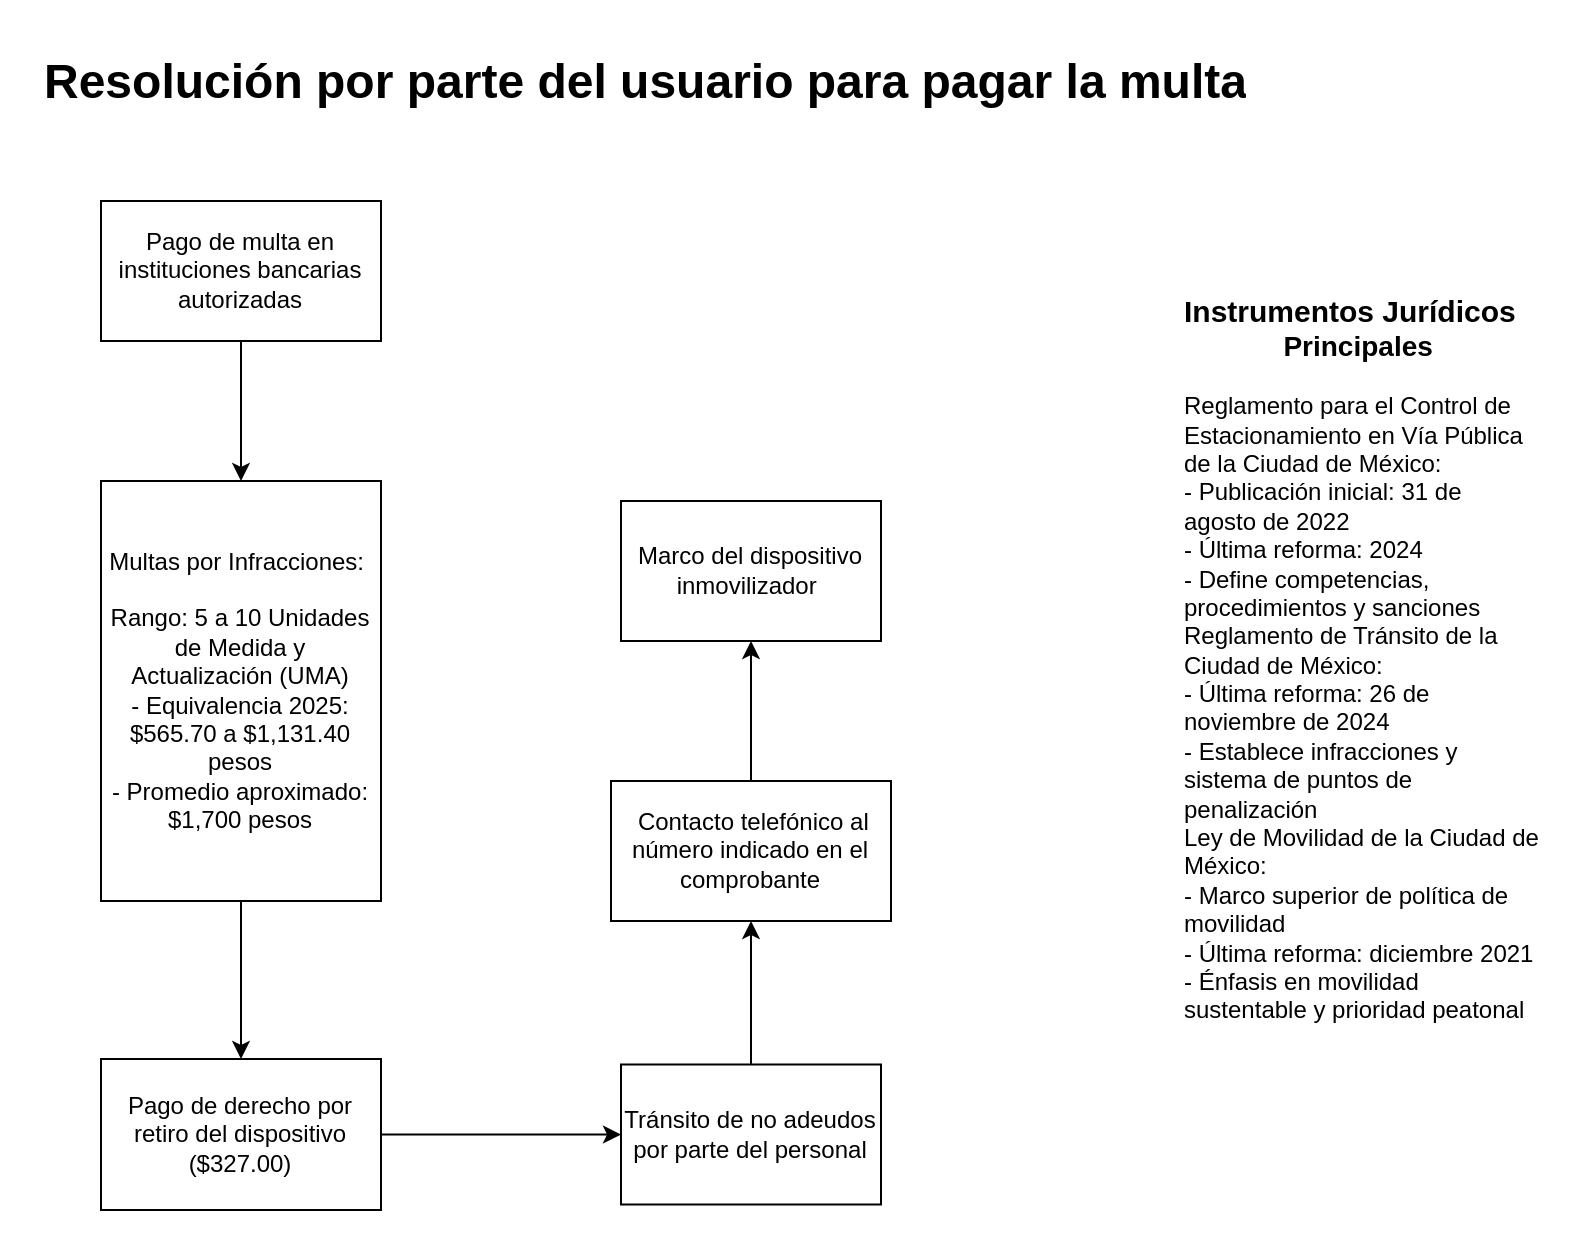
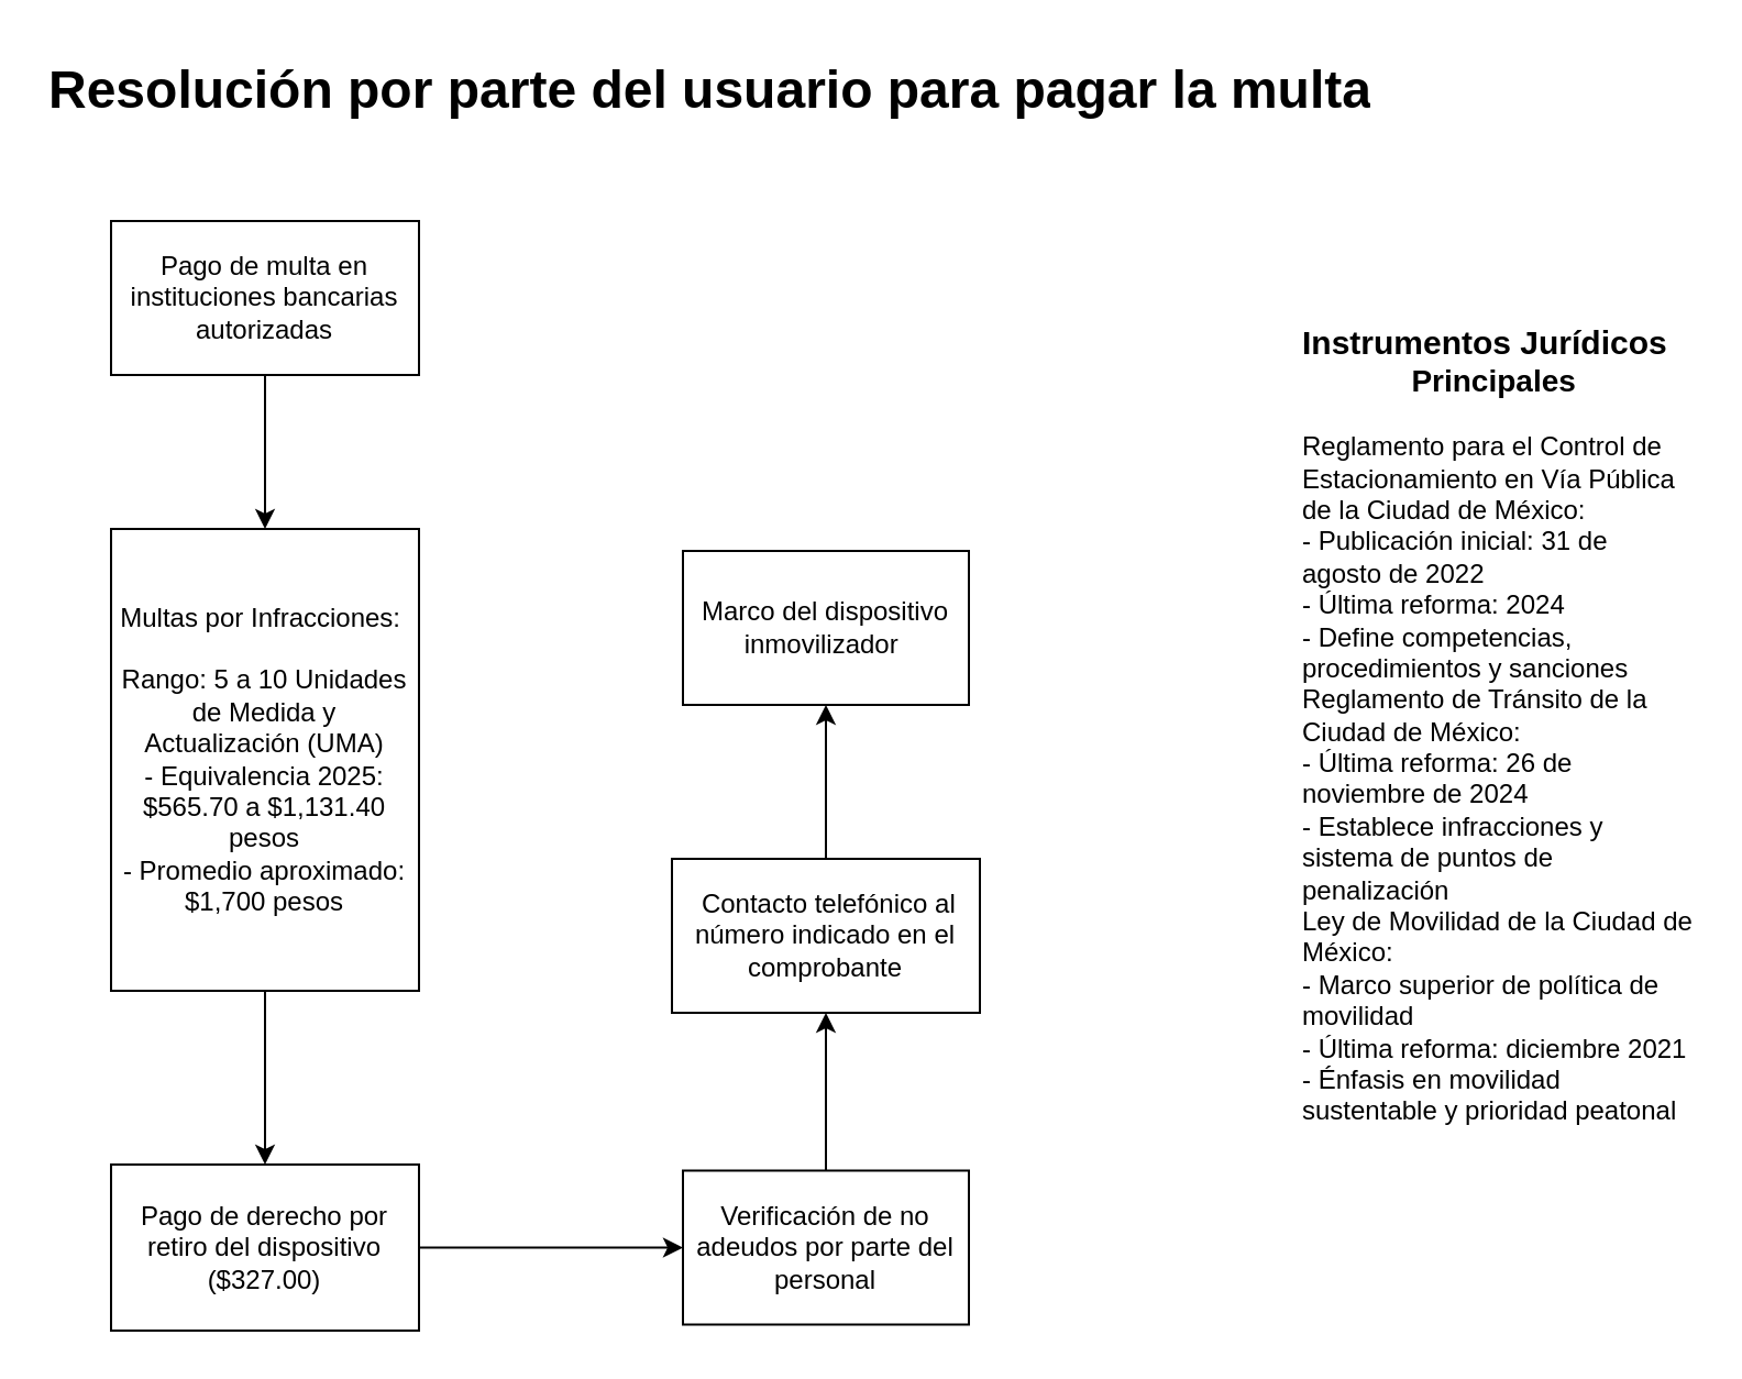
  <mxCell id="0" />
  <mxCell id="1" parent="0" />
  <mxCell id="2" value="&lt;h1 style=&quot;margin-top: 0px;&quot;&gt;Resolución por parte del usuario para pagar la multa&lt;/h1&gt;" style="text;html=1;whiteSpace=wrap;overflow=hidden;rounded=0;" vertex="1" parent="1"><mxGeometry x="20" width="620" height="40" as="geometry" y="20" /></mxCell>
  <mxCell id="3" value="Pago de multa en instituciones bancarias autorizadas" style="rounded=0;whiteSpace=wrap;html=1;" vertex="1" parent="1"><mxGeometry x="50" y="100" width="140" height="70" as="geometry" /></mxCell>
  <mxCell id="4" value="Pago de derecho por retiro del dispositivo ($327.00)" style="rounded=0;whiteSpace=wrap;html=1;" vertex="1" parent="1"><mxGeometry x="50" y="529" width="140" height="75.5" as="geometry" /></mxCell>
  <mxCell id="5" value="&amp;nbsp;Contacto telefónico al número indicado en el comprobante" style="rounded=0;whiteSpace=wrap;html=1;" vertex="1" parent="1"><mxGeometry x="305" y="390" width="140" height="70" as="geometry" /></mxCell>
- <mxCell id="6" value="Tránsito de no adeudos por parte del personal" style="rounded=0;whiteSpace=wrap;html=1;" vertex="1" parent="1"><mxGeometry x="310" y="531.75" width="130" height="70" as="geometry" /></mxCell>
+ <mxCell id="6" value="Verificación de no adeudos por parte del personal" style="rounded=0;whiteSpace=wrap;html=1;" vertex="1" parent="1"><mxGeometry x="310" y="531.75" width="130" height="70" as="geometry" /></mxCell>
  <mxCell id="7" value="Marco del dispositivo inmovilizador&amp;nbsp;" style="rounded=0;whiteSpace=wrap;html=1;" vertex="1" parent="1"><mxGeometry x="310" y="250" width="130" height="70" as="geometry" /></mxCell>
  <mxCell id="8" value="Multas por Infracciones:&amp;nbsp;&lt;div&gt;&lt;br&gt;&lt;/div&gt;&lt;div&gt;Rango: 5 a 10 Unidades de Medida y Actualización (UMA)&lt;br/&gt;- Equivalencia 2025: $565.70 a $1,131.40 pesos&lt;br/&gt;- Promedio aproximado: $1,700 pesos&lt;/div&gt;" style="rounded=0;whiteSpace=wrap;html=1;" vertex="1" parent="1"><mxGeometry x="50" y="240" width="140" height="210" as="geometry" /></mxCell>
  <mxCell id="9" value="" style="endArrow=classic;html=1;rounded=0;exitX=0.5;exitY=1;exitDx=0;exitDy=0;entryX=0.5;entryY=0;entryDx=0;entryDy=0;" edge="1" parent="1" source="3" target="8"><mxGeometry width="50" height="50" relative="1" as="geometry"><mxPoint x="400" y="390" as="sourcePoint" /><mxPoint x="120" y="230" as="targetPoint" /></mxGeometry></mxCell>
  <mxCell id="10" value="" style="endArrow=classic;html=1;rounded=0;exitX=0.5;exitY=1;exitDx=0;exitDy=0;entryX=0.5;entryY=0;entryDx=0;entryDy=0;" edge="1" parent="1" source="8" target="4"><mxGeometry width="50" height="50" relative="1" as="geometry"><mxPoint x="400" y="490" as="sourcePoint" /><mxPoint x="450" y="440" as="targetPoint" /></mxGeometry></mxCell>
  <mxCell id="11" value="" style="endArrow=classic;html=1;rounded=0;exitX=1;exitY=0.5;exitDx=0;exitDy=0;entryX=0;entryY=0.5;entryDx=0;entryDy=0;" edge="1" parent="1" source="4" target="6"><mxGeometry width="50" height="50" relative="1" as="geometry"><mxPoint x="400" y="490" as="sourcePoint" /><mxPoint x="450" y="440" as="targetPoint" /></mxGeometry></mxCell>
  <mxCell id="12" value="" style="endArrow=classic;html=1;rounded=0;exitX=0.5;exitY=0;exitDx=0;exitDy=0;entryX=0.5;entryY=1;entryDx=0;entryDy=0;" edge="1" parent="1" source="6" target="5"><mxGeometry width="50" height="50" relative="1" as="geometry"><mxPoint x="400" y="490" as="sourcePoint" /><mxPoint x="450" y="440" as="targetPoint" /></mxGeometry></mxCell>
  <mxCell id="13" value="" style="endArrow=classic;html=1;rounded=0;exitX=0.5;exitY=0;exitDx=0;exitDy=0;entryX=0.5;entryY=1;entryDx=0;entryDy=0;" edge="1" parent="1" source="5" target="7"><mxGeometry width="50" height="50" relative="1" as="geometry"><mxPoint x="400" y="390" as="sourcePoint" /><mxPoint x="450" y="340" as="targetPoint" /></mxGeometry></mxCell>
  <mxCell id="14" value="&lt;font style=&quot;font-size: 15px;&quot;&gt;&lt;b&gt;Instrumentos Jurídicos&lt;/b&gt;&lt;/font&gt;&lt;div style=&quot;text-align: center;&quot;&gt;&lt;span style=&quot;background-color: transparent; color: light-dark(rgb(0, 0, 0), rgb(255, 255, 255));&quot;&gt;&lt;font style=&quot;font-size: 14px;&quot;&gt;&lt;b&gt;Principales&amp;nbsp;&lt;/b&gt;&lt;/font&gt;&lt;/span&gt;&lt;/div&gt;&lt;div style=&quot;text-align: center;&quot;&gt;&lt;span style=&quot;background-color: transparent; color: light-dark(rgb(0, 0, 0), rgb(255, 255, 255));&quot;&gt;&lt;br&gt;&lt;/span&gt;&lt;/div&gt;&lt;div&gt;&lt;span style=&quot;background-color: transparent; color: light-dark(rgb(0, 0, 0), rgb(255, 255, 255));&quot;&gt;Reglamento para el Control de Estacionamiento en Vía Pública de la Ciudad de México:&lt;br/&gt;- Publicación inicial: 31 de agosto de 2022&lt;br/&gt;- Última reforma: 2024&lt;br/&gt;- Define competencias, procedimientos y sanciones&lt;br/&gt;Reglamento de Tránsito de la Ciudad de México:&lt;br/&gt;- Última reforma: 26 de noviembre de 2024&lt;br/&gt;- Establece infracciones y sistema de puntos de penalización&lt;br/&gt;Ley de Movilidad de la Ciudad de México:&lt;br/&gt;- Marco superior de política de movilidad&lt;br/&gt;- Última reforma: diciembre 2021&lt;br/&gt;- Énfasis en movilidad sustentable y prioridad peatonal&lt;/span&gt;&lt;/div&gt;" style="text;html=1;whiteSpace=wrap;overflow=hidden;rounded=0;" vertex="1" parent="1"><mxGeometry x="590" y="140" width="180" height="380" as="geometry" /></mxCell>
